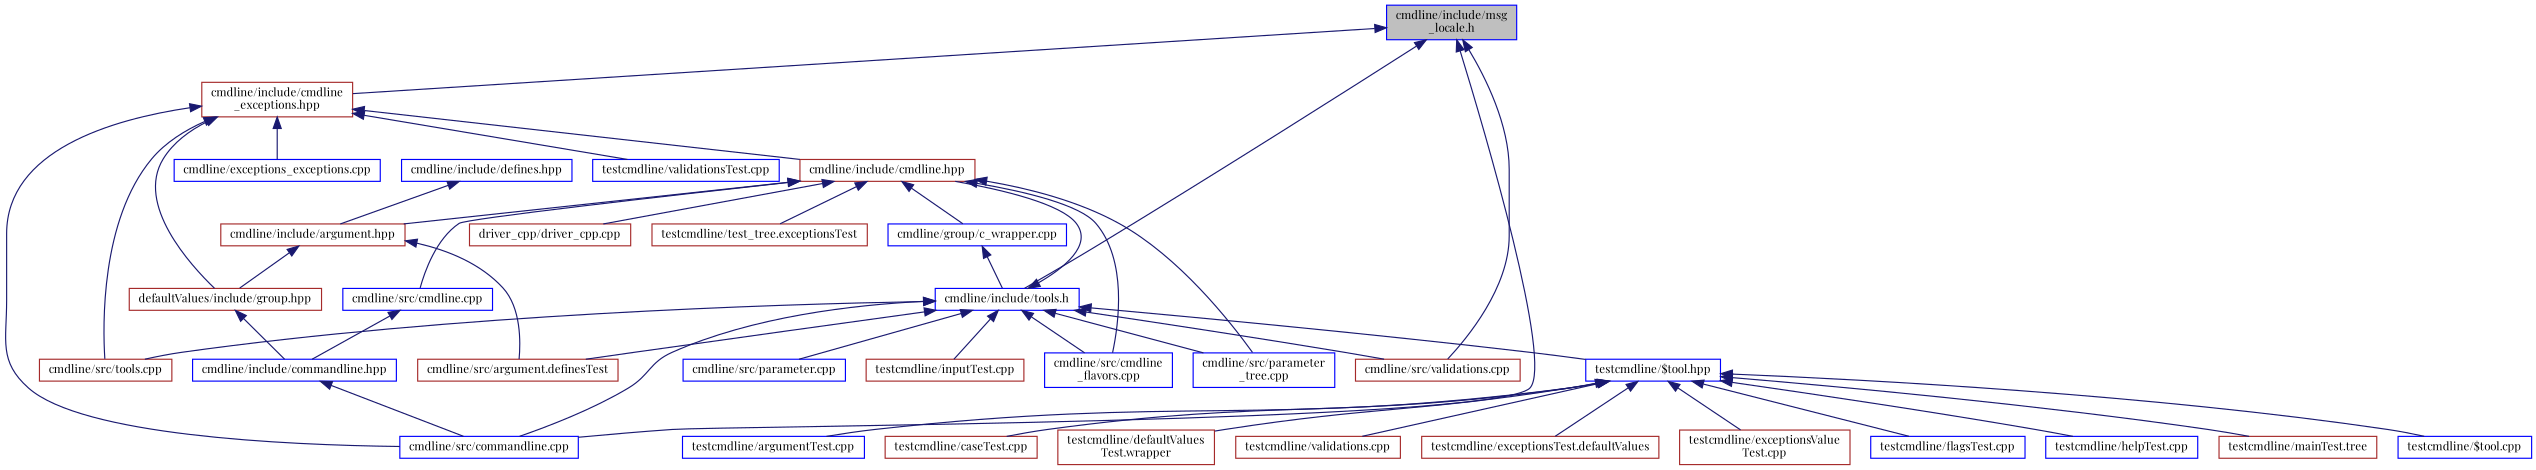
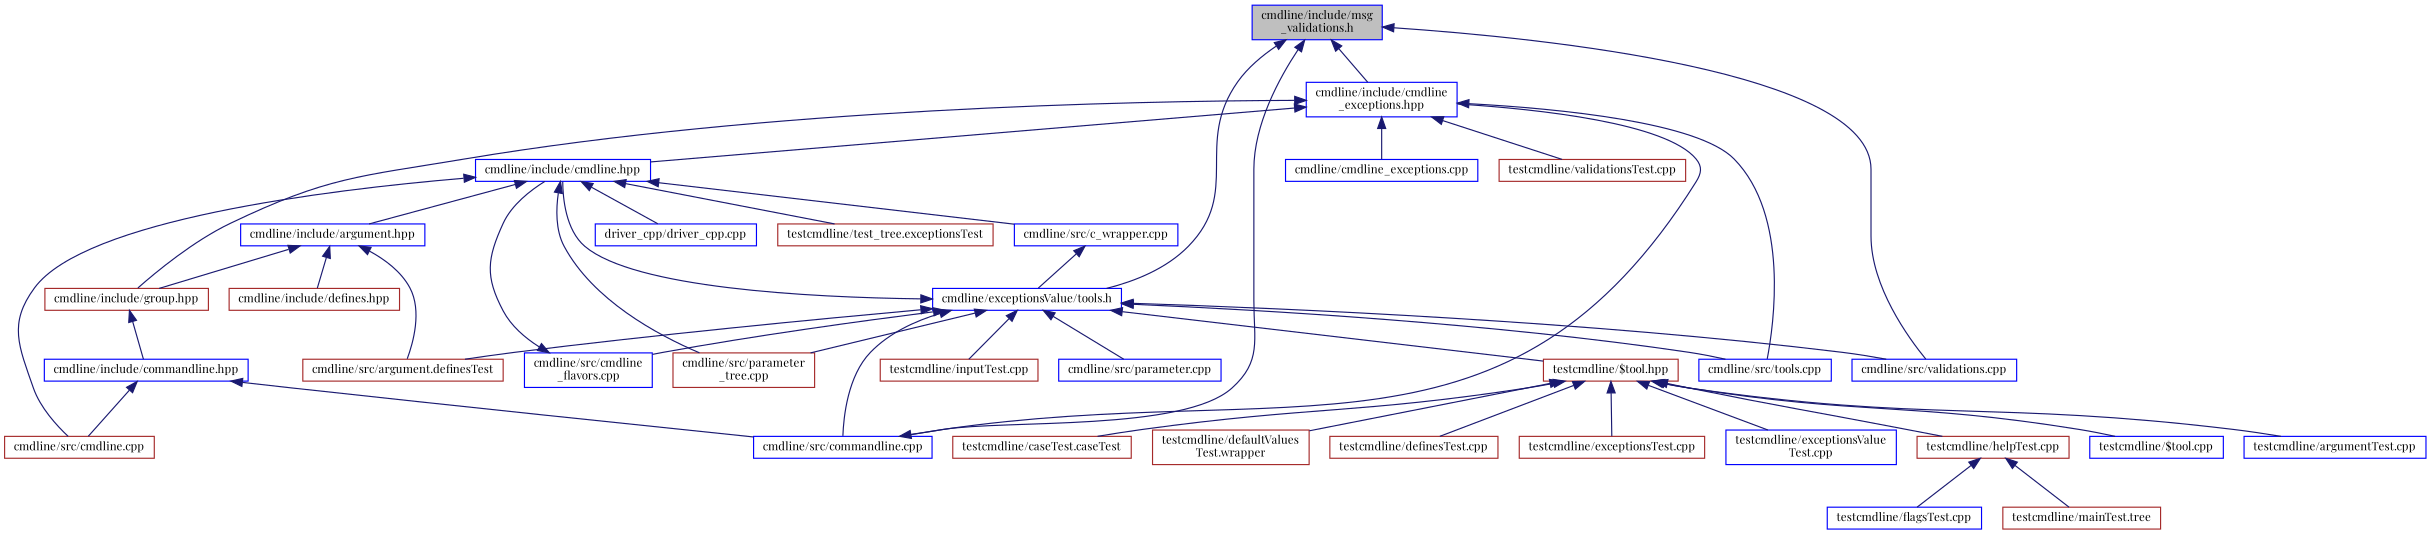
  digraph {
    fontname="Playfair Display"
    node [color=blue fillcolor=white fontname="Playfair Display" fontsize=10 shape=record style=filled]
    edge [color=midnightblue dir=back fontname="Playfair Display" fontsize=10 labelfontname=Helvetica labelfontsize=10 style=solid]
-   n1 [fillcolor=grey75 fontcolor=black height=0.2 label="cmdline/include/msg\l_locale.h" width=0.4]
-   n2 [color=brown height=0.2 label="cmdline/include/cmdline\l_exceptions.hpp" width=0.4]
+   n1 [fillcolor=grey75 fontcolor=black height=0.2 label="cmdline/include/msg\l_validations.h" width=0.4]
+   n2 [height=0.2 label="cmdline/include/cmdline\l_exceptions.hpp" width=0.4]
    n3 [height=0.2 label="cmdline/src/commandline.cpp" width=0.4]
-   n4 [color=brown height=0.2 label="cmdline/src/validations.cpp" width=0.4]
-   n5 [height=0.2 label="cmdline/include/tools.h" width=0.4]
-   n6 [height=0.2 label="cmdline/exceptions_exceptions.cpp" width=0.4]
-   n7 [color=brown height=0.2 label="cmdline/include/cmdline.hpp" width=0.4]
-   n8 [color=brown height=0.2 label="cmdline/src/tools.cpp" width=0.4]
-   n9 [height=0.2 label="testcmdline/validationsTest.cpp" width=0.4]
-   n10 [color=brown height=0.2 label="defaultValues/include/group.hpp" width=0.4]
+   n4 [height=0.2 label="cmdline/src/validations.cpp" width=0.4]
+   n5 [height=0.2 label="cmdline/exceptionsValue/tools.h" width=0.4]
+   n6 [height=0.2 label="cmdline/cmdline_exceptions.cpp" width=0.4]
+   n7 [height=0.2 label="cmdline/include/cmdline.hpp" width=0.4]
+   n8 [height=0.2 label="cmdline/src/tools.cpp" width=0.4]
+   n9 [color=brown height=0.2 label="testcmdline/validationsTest.cpp" width=0.4]
+   n10 [color=brown height=0.2 label="cmdline/include/group.hpp" width=0.4]
    n11 [height=0.2 label="cmdline/src/cmdline\l_flavors.cpp" width=0.4]
    n12 [height=0.2 label="cmdline/src/parameter.cpp" width=0.4]
    n13 [color=brown height=0.2 label="cmdline/src/argument.definesTest" width=0.4]
-   n14 [height=0.2 label="cmdline/src/parameter\l_tree.cpp" width=0.4]
-   n15 [height=0.2 label="testcmdline/$tool.hpp" width=0.4]
+   n14 [color=brown height=0.2 label="cmdline/src/parameter\l_tree.cpp" width=0.4]
+   n15 [color=brown height=0.2 label="testcmdline/$tool.hpp" width=0.4]
    n16 [color=brown height=0.2 label="testcmdline/inputTest.cpp" width=0.4]
-   n17 [color=brown height=0.2 label="cmdline/include/argument.hpp" width=0.4]
-   n18 [height=0.2 label="cmdline/src/cmdline.cpp" width=0.4]
-   n19 [height=0.2 label="cmdline/group/c_wrapper.cpp" width=0.4]
-   n20 [color=brown height=0.2 label="driver_cpp/driver_cpp.cpp" width=0.4]
+   n17 [height=0.2 label="cmdline/include/argument.hpp" width=0.4]
+   n18 [color=brown height=0.2 label="cmdline/src/cmdline.cpp" width=0.4]
+   n19 [height=0.2 label="cmdline/src/c_wrapper.cpp" width=0.4]
+   n20 [height=0.2 label="driver_cpp/driver_cpp.cpp" width=0.4]
    n21 [color=brown height=0.2 label="testcmdline/test_tree.exceptionsTest" width=0.4]
-   n22 [height=0.2 label="cmdline/include/defines.hpp" width=0.4]
+   n22 [color=brown height=0.2 label="cmdline/include/defines.hpp" width=0.4]
    n23 [height=0.2 label="cmdline/include/commandline.hpp" width=0.4]
    n24 [height=0.2 label="testcmdline/$tool.cpp" width=0.4]
    n25 [height=0.2 label="testcmdline/argumentTest.cpp" width=0.4]
-   n26 [color=brown height=0.2 label="testcmdline/caseTest.cpp" width=0.4]
+   n26 [color=brown height=0.2 label="testcmdline/caseTest.caseTest" width=0.4]
    n27 [color=brown height=0.2 label="testcmdline/defaultValues\lTest.wrapper" width=0.4]
-   n28 [color=brown height=0.2 label="testcmdline/validations.cpp" width=0.4]
-   n29 [color=brown height=0.2 label="testcmdline/exceptionsTest.defaultValues" width=0.4]
-   n30 [color=brown height=0.2 label="testcmdline/exceptionsValue\lTest.cpp" width=0.4]
+   n28 [color=brown height=0.2 label="testcmdline/definesTest.cpp" width=0.4]
+   n29 [color=brown height=0.2 label="testcmdline/exceptionsTest.cpp" width=0.4]
+   n30 [height=0.2 label="testcmdline/exceptionsValue\lTest.cpp" width=0.4]
    n31 [height=0.2 label="testcmdline/flagsTest.cpp" width=0.4]
-   n32 [height=0.2 label="testcmdline/helpTest.cpp" width=0.4]
+   n32 [color=brown height=0.2 label="testcmdline/helpTest.cpp" width=0.4]
    n33 [color=brown height=0.2 label="testcmdline/mainTest.tree" width=0.4]
    n1 -> n2
    n1 -> n3
    n1 -> n4
    n1 -> n5
-   n2 -> n3
+   n3 -> n2
    n2 -> n6
    n2 -> n7
    n2 -> n8
    n2 -> n9
    n2 -> n10
    n5 -> n3
    n5 -> n4
    n5 -> n7
    n5 -> n8
    n5 -> n11
    n5 -> n12
    n5 -> n13
    n5 -> n14
    n5 -> n15
    n5 -> n16
-   n7 -> n11
+   n11 -> n7
    n7 -> n14
    n7 -> n17
    n7 -> n18
    n7 -> n19
    n7 -> n20
    n7 -> n21
    n10 -> n23
    n15 -> n24
    n15 -> n25
    n15 -> n26
    n15 -> n27
    n15 -> n28
    n15 -> n29
    n15 -> n30
-   n15 -> n31
+   n32 -> n31
    n15 -> n32
-   n15 -> n33
+   n32 -> n33
    n17 -> n10
    n17 -> n13
-   n22 -> n17
+   n17 -> n22
    n19 -> n5
    n23 -> n3
-   n18 -> n23
+   n23 -> n18
  }
